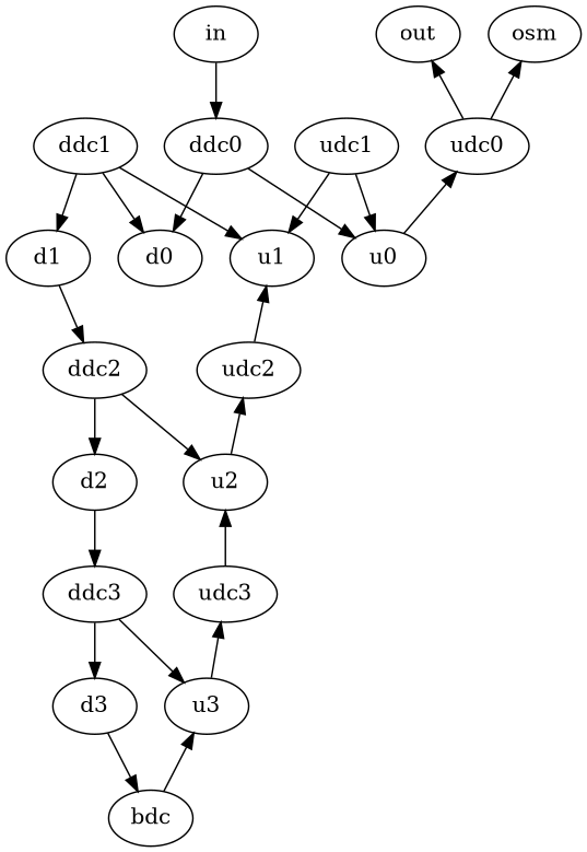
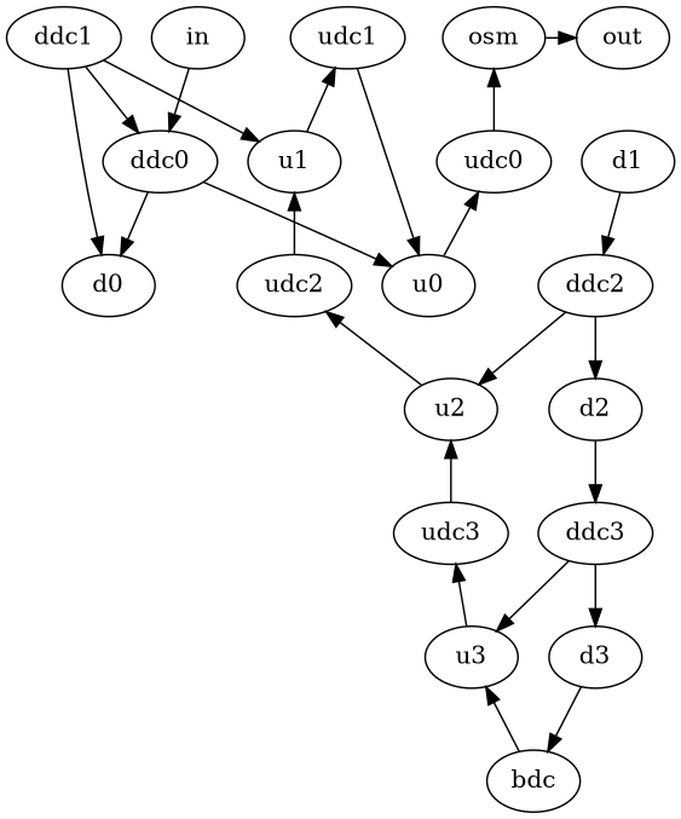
  digraph {
    in
    osm
    out
    ddc0
    udc0
    ddc1
    udc1
    ddc2
    udc2
    ddc3
    udc3
    d0
    u0
    d1
    u1
    d2
    u2
    d3
    u3
    bdc
    subgraph sub_1 {
      rank=same
      in
      osm
      out
    }
    subgraph sub_2 {
      rank=same
      ddc0
      udc0
    }
    subgraph sub_3 {
      rank=same
      ddc1
      udc1
    }
    subgraph sub_4 {
      rank=same
      ddc2
      udc2
    }
    subgraph sub_5 {
      rank=same
      ddc3
      udc3
    }
    subgraph sub_6 {
      rank=same
      d0
      u0
    }
    subgraph sub_7 {
      rank=same
      d1
      u1
    }
    subgraph sub_8 {
      rank=same
      d2
      u2
    }
    subgraph sub_9 {
      rank=same
      d3
      u3
    }
    in -> ddc0
-   udc0 -> out
+   osm -> out
    ddc0 -> d0
    ddc0 -> u0
    udc0 -> osm
    ddc1 -> d0
-   ddc1 -> d1
+   ddc1 -> ddc0
    ddc1 -> u1
    udc1 -> u0
    ddc2 -> d2
    ddc2 -> u2
    udc2 -> u1
    ddc3 -> d3
    ddc3 -> u3
    udc3 -> u2
    u0 -> udc0
    d1 -> ddc2
-   udc1 -> u1
+   u1 -> udc1
    d2 -> ddc3
    u2 -> udc2
    d3 -> bdc
    u3 -> udc3
    bdc -> u3
  }
